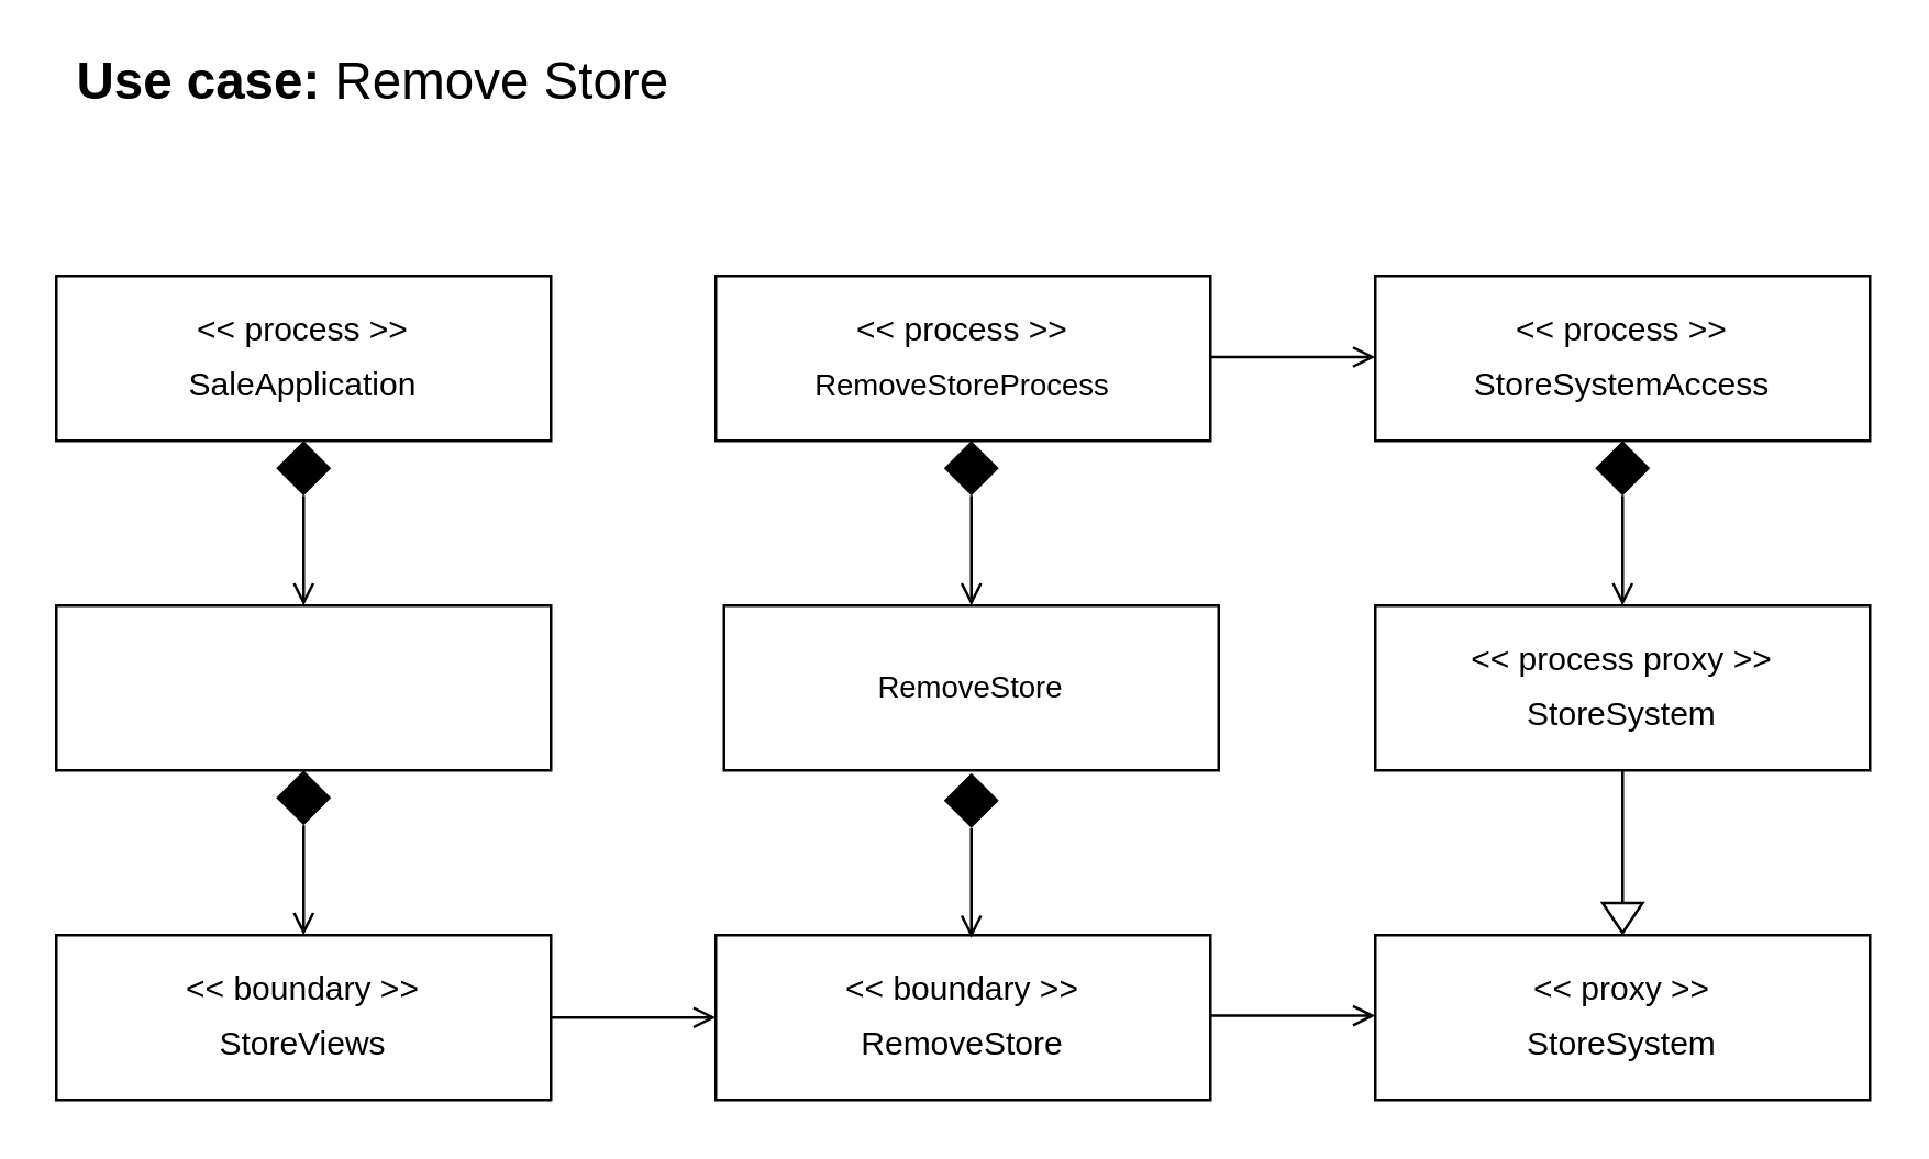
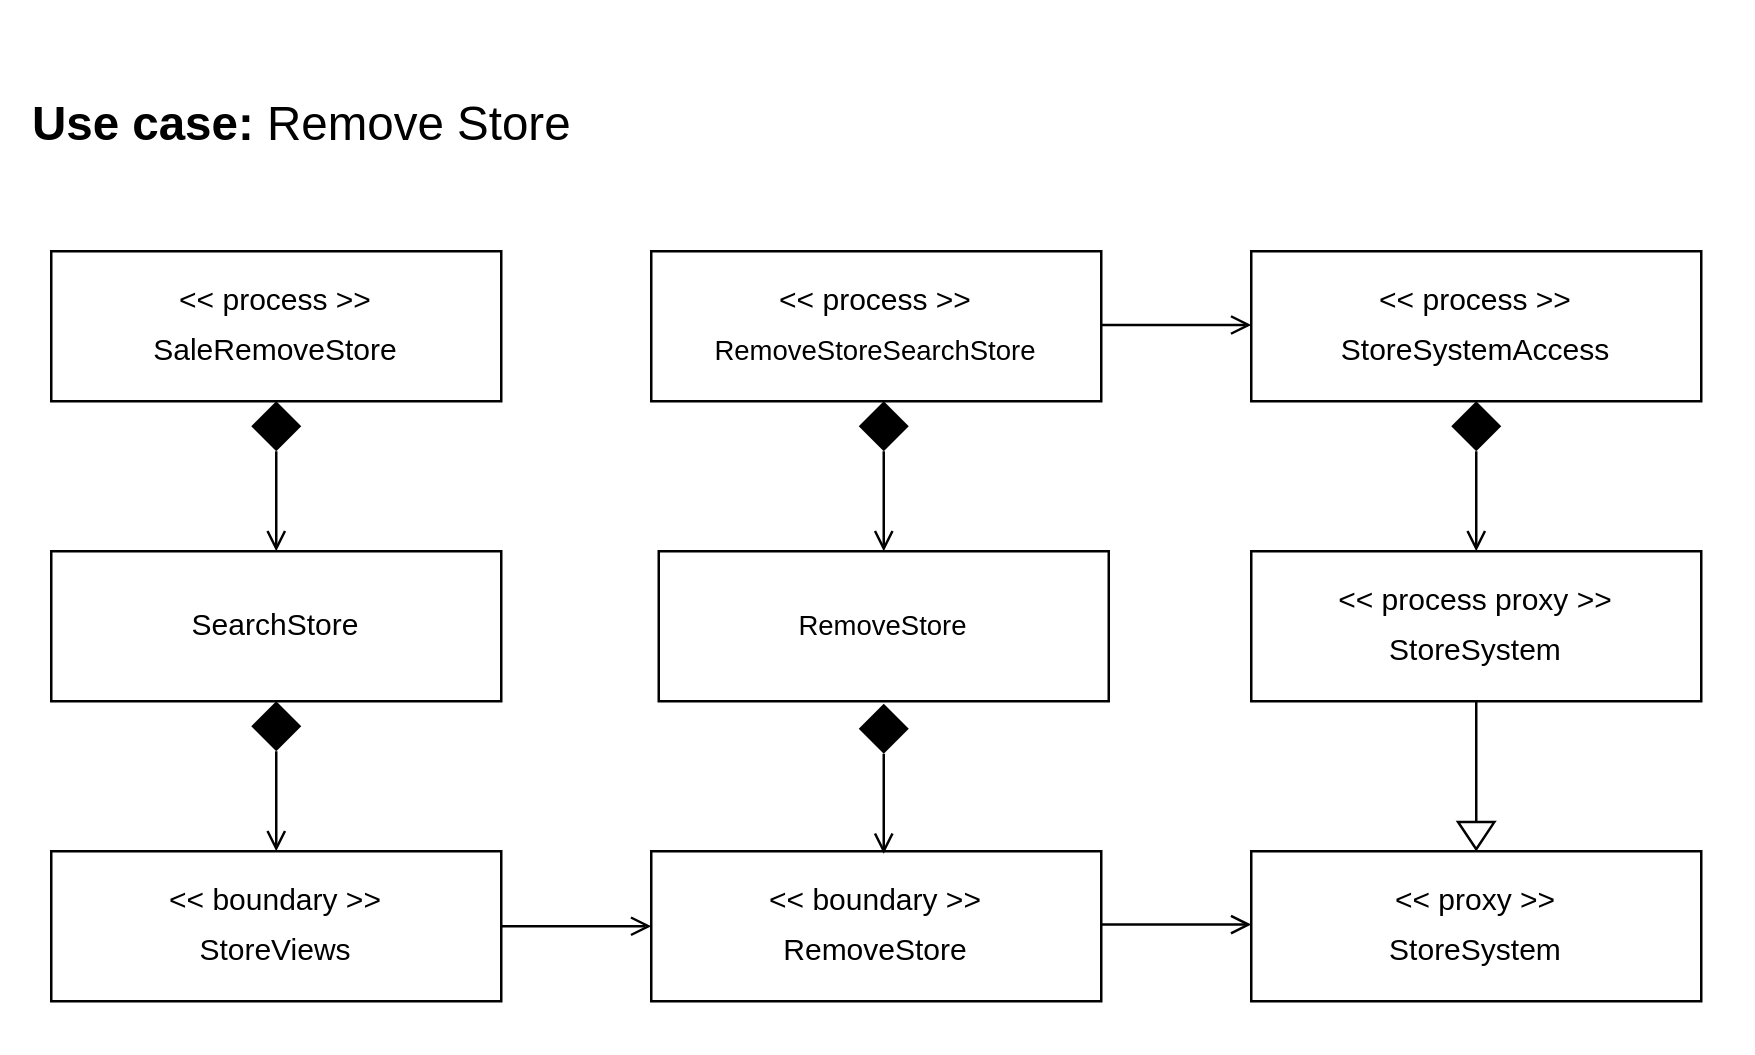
  <mxCell id="0" />
  <mxCell id="1" parent="0" />
  <mxCell id="2" value="" style="rounded=0;whiteSpace=wrap;html=1;" vertex="1" parent="1"><mxGeometry x="20" y="100" width="180" height="60" as="geometry" /></mxCell>
  <mxCell id="3" value="&amp;lt;&amp;lt; process &amp;gt;&amp;gt;" style="text;html=1;strokeColor=none;fillColor=none;align=center;verticalAlign=middle;whiteSpace=wrap;rounded=0;" vertex="1" parent="1"><mxGeometry x="20" y="110" width="180" height="20" as="geometry" /></mxCell>
- <mxCell id="4" value="&lt;span style=&quot;text-align: left&quot;&gt;Sale&lt;/span&gt;Application" style="text;html=1;strokeColor=none;fillColor=none;align=center;verticalAlign=middle;whiteSpace=wrap;rounded=0;" vertex="1" parent="1"><mxGeometry x="20" y="130" width="180" height="20" as="geometry" /></mxCell>
+ <mxCell id="4" value="&lt;span style=&quot;text-align: left&quot;&gt;Sale&lt;/span&gt;RemoveStore" style="text;html=1;strokeColor=none;fillColor=none;align=center;verticalAlign=middle;whiteSpace=wrap;rounded=0;" vertex="1" parent="1"><mxGeometry x="20" y="130" width="180" height="20" as="geometry" /></mxCell>
  <mxCell id="5" value="" style="rounded=0;whiteSpace=wrap;html=1;" vertex="1" parent="1"><mxGeometry x="20" y="220" width="180" height="60" as="geometry" /></mxCell>
+ <mxCell id="6" value="&lt;span style=&quot;background-color: rgb(255 , 255 , 255)&quot;&gt;&lt;font style=&quot;font-size: 12px&quot;&gt;SearchStore&lt;/font&gt;&lt;/span&gt;" style="text;html=1;strokeColor=none;fillColor=none;align=center;verticalAlign=middle;whiteSpace=wrap;rounded=0;" vertex="1" parent="1"><mxGeometry x="20" y="240" width="180" height="20" as="geometry" /></mxCell>
  <mxCell id="7" value="" style="rounded=0;whiteSpace=wrap;html=1;" vertex="1" parent="1"><mxGeometry x="20" y="340" width="180" height="60" as="geometry" /></mxCell>
  <mxCell id="8" value="&amp;lt;&amp;lt; boundary &amp;gt;&amp;gt;" style="text;html=1;strokeColor=none;fillColor=none;align=center;verticalAlign=middle;whiteSpace=wrap;rounded=0;" vertex="1" parent="1"><mxGeometry x="20" y="350" width="180" height="20" as="geometry" /></mxCell>
  <mxCell id="9" value="&lt;span style=&quot;background-color: rgb(255 , 255 , 255)&quot;&gt;StoreViews&lt;/span&gt;" style="text;html=1;strokeColor=none;fillColor=none;align=center;verticalAlign=middle;whiteSpace=wrap;rounded=0;" vertex="1" parent="1"><mxGeometry x="20" y="370" width="180" height="20" as="geometry" /></mxCell>
  <mxCell id="10" value="" style="rounded=0;whiteSpace=wrap;html=1;" vertex="1" parent="1"><mxGeometry x="260" y="340" width="180" height="60" as="geometry" /></mxCell>
  <mxCell id="11" value="&amp;lt;&amp;lt; boundary&amp;nbsp;&amp;gt;&amp;gt;" style="text;html=1;strokeColor=none;fillColor=none;align=center;verticalAlign=middle;whiteSpace=wrap;rounded=0;" vertex="1" parent="1"><mxGeometry x="260" y="350" width="180" height="20" as="geometry" /></mxCell>
  <mxCell id="12" value="&lt;span style=&quot;background-color: rgb(255 , 255 , 255)&quot;&gt;RemoveStore&lt;/span&gt;" style="text;html=1;strokeColor=none;fillColor=none;align=center;verticalAlign=middle;whiteSpace=wrap;rounded=0;" vertex="1" parent="1"><mxGeometry x="260" y="370" width="180" height="20" as="geometry" /></mxCell>
  <mxCell id="13" value="" style="rounded=0;whiteSpace=wrap;html=1;" vertex="1" parent="1"><mxGeometry x="500" y="340" width="180" height="60" as="geometry" /></mxCell>
  <mxCell id="14" value="&amp;lt;&amp;lt; proxy &amp;gt;&amp;gt;" style="text;html=1;strokeColor=none;fillColor=none;align=center;verticalAlign=middle;whiteSpace=wrap;rounded=0;" vertex="1" parent="1"><mxGeometry x="500" y="350" width="180" height="20" as="geometry" /></mxCell>
  <mxCell id="15" value="StoreSystem" style="text;html=1;strokeColor=none;fillColor=none;align=center;verticalAlign=middle;whiteSpace=wrap;rounded=0;" vertex="1" parent="1"><mxGeometry x="500" y="370" width="180" height="20" as="geometry" /></mxCell>
  <mxCell id="16" value="" style="rounded=0;whiteSpace=wrap;html=1;" vertex="1" parent="1"><mxGeometry x="500" y="220" width="180" height="60" as="geometry" /></mxCell>
  <mxCell id="17" value="&amp;lt;&amp;lt; process proxy &amp;gt;&amp;gt;" style="text;html=1;strokeColor=none;fillColor=none;align=center;verticalAlign=middle;whiteSpace=wrap;rounded=0;" vertex="1" parent="1"><mxGeometry x="500" y="230" width="180" height="20" as="geometry" /></mxCell>
  <mxCell id="18" value="StoreSystem" style="text;html=1;strokeColor=none;fillColor=none;align=center;verticalAlign=middle;whiteSpace=wrap;rounded=0;" vertex="1" parent="1"><mxGeometry x="500" y="250" width="180" height="20" as="geometry" /></mxCell>
  <mxCell id="19" value="" style="rounded=0;whiteSpace=wrap;html=1;" vertex="1" parent="1"><mxGeometry x="260" y="100" width="180" height="60" as="geometry" /></mxCell>
  <mxCell id="20" value="&amp;lt;&amp;lt; process &amp;gt;&amp;gt;" style="text;html=1;strokeColor=none;fillColor=none;align=center;verticalAlign=middle;whiteSpace=wrap;rounded=0;" vertex="1" parent="1"><mxGeometry x="260" y="110" width="180" height="20" as="geometry" /></mxCell>
- <mxCell id="21" value="&lt;span style=&quot;font-size: 11px ; background-color: rgb(255 , 255 , 255)&quot;&gt;RemoveStore&lt;/span&gt;&lt;span style=&quot;font-size: 11px ; background-color: rgb(255 , 255 , 255)&quot;&gt;Process&lt;/span&gt;" style="text;html=1;strokeColor=none;fillColor=none;align=center;verticalAlign=middle;whiteSpace=wrap;rounded=0;" vertex="1" parent="1"><mxGeometry x="260" y="130" width="180" height="20" as="geometry" /></mxCell>
+ <mxCell id="21" value="&lt;span style=&quot;font-size: 11px ; background-color: rgb(255 , 255 , 255)&quot;&gt;RemoveStore&lt;/span&gt;&lt;span style=&quot;font-size: 11px ; background-color: rgb(255 , 255 , 255)&quot;&gt;SearchStore&lt;/span&gt;" style="text;html=1;strokeColor=none;fillColor=none;align=center;verticalAlign=middle;whiteSpace=wrap;rounded=0;" vertex="1" parent="1"><mxGeometry x="260" y="130" width="180" height="20" as="geometry" /></mxCell>
  <mxCell id="22" style="edgeStyle=orthogonalEdgeStyle;rounded=0;orthogonalLoop=1;jettySize=auto;html=1;exitX=0.5;exitY=1;exitDx=0;exitDy=0;entryX=0.5;entryY=0;entryDx=0;entryDy=0;endArrow=open;endFill=0;" edge="1" parent="1" source="23" target="5"><mxGeometry relative="1" as="geometry" /></mxCell>
  <mxCell id="23" value="" style="rhombus;whiteSpace=wrap;html=1;fillColor=#000000;strokeColor=none;" vertex="1" parent="1"><mxGeometry x="100" y="160" width="20" height="20" as="geometry" /></mxCell>
  <mxCell id="24" style="edgeStyle=orthogonalEdgeStyle;rounded=0;orthogonalLoop=1;jettySize=auto;html=1;exitX=0.5;exitY=1;exitDx=0;exitDy=0;entryX=0.5;entryY=0;entryDx=0;entryDy=0;endArrow=open;endFill=0;" edge="1" parent="1" source="25"><mxGeometry relative="1" as="geometry"><mxPoint x="110" y="340" as="targetPoint" /></mxGeometry></mxCell>
  <mxCell id="25" value="" style="rhombus;whiteSpace=wrap;html=1;fillColor=#000000;strokeColor=none;" vertex="1" parent="1"><mxGeometry x="100" y="280" width="20" height="20" as="geometry" /></mxCell>
  <mxCell id="26" style="edgeStyle=orthogonalEdgeStyle;rounded=0;orthogonalLoop=1;jettySize=auto;html=1;exitX=0.5;exitY=1;exitDx=0;exitDy=0;endArrow=open;endFill=0;entryX=0.5;entryY=0;entryDx=0;entryDy=0;" edge="1" parent="1" source="27" target="39"><mxGeometry relative="1" as="geometry"><mxPoint x="353" y="220" as="targetPoint" /><mxPoint x="353" y="190" as="sourcePoint" /></mxGeometry></mxCell>
  <mxCell id="27" value="" style="rhombus;whiteSpace=wrap;html=1;fillColor=#000000;strokeColor=none;" vertex="1" parent="1"><mxGeometry x="343" y="160" width="20" height="20" as="geometry" /></mxCell>
  <mxCell id="28" style="edgeStyle=orthogonalEdgeStyle;rounded=0;orthogonalLoop=1;jettySize=auto;html=1;exitX=0.5;exitY=1;exitDx=0;exitDy=0;entryX=0.5;entryY=0;entryDx=0;entryDy=0;endArrow=open;endFill=0;" edge="1" parent="1" source="29" target="16"><mxGeometry relative="1" as="geometry"><mxPoint x="450" y="180" as="targetPoint" /></mxGeometry></mxCell>
  <mxCell id="29" value="" style="rhombus;whiteSpace=wrap;html=1;fillColor=#000000;strokeColor=none;" vertex="1" parent="1"><mxGeometry x="580" y="160" width="20" height="20" as="geometry" /></mxCell>
  <mxCell id="30" value="" style="endArrow=open;html=1;exitX=1;exitY=0;exitDx=0;exitDy=0;entryX=0;entryY=0;entryDx=0;entryDy=0;endFill=0;" edge="1" parent="1"><mxGeometry width="50" height="50" relative="1" as="geometry"><mxPoint x="200" y="370" as="sourcePoint" /><mxPoint x="260" y="370" as="targetPoint" /></mxGeometry></mxCell>
  <mxCell id="31" value="" style="endArrow=open;html=1;exitX=1;exitY=0;exitDx=0;exitDy=0;entryX=0;entryY=0;entryDx=0;entryDy=0;endFill=0;" edge="1" parent="1"><mxGeometry width="50" height="50" relative="1" as="geometry"><mxPoint x="440" y="369.31" as="sourcePoint" /><mxPoint x="500" y="369.31" as="targetPoint" /></mxGeometry></mxCell>
  <mxCell id="32" value="" style="endArrow=none;html=1;exitX=0.5;exitY=1;exitDx=0;exitDy=0;endFill=0;entryX=0;entryY=0.5;entryDx=0;entryDy=0;" edge="1" parent="1" source="16" target="33"><mxGeometry width="50" height="50" relative="1" as="geometry"><mxPoint x="230" y="160" as="sourcePoint" /><mxPoint x="590" y="330" as="targetPoint" /></mxGeometry></mxCell>
  <mxCell id="33" value="" style="triangle;whiteSpace=wrap;html=1;fillColor=#FFFFFF;rotation=90;strokeColor=#000000;" vertex="1" parent="1"><mxGeometry x="584.54" y="326.44" width="10.92" height="14.56" as="geometry" /></mxCell>
- <mxCell id="34" value="&lt;font style=&quot;font-size: 19px&quot;&gt;&lt;b&gt;Use case:&lt;/b&gt;&amp;nbsp;Remove Store&lt;/font&gt;" style="text;html=1;align=center;verticalAlign=middle;resizable=0;points=[];autosize=1;" vertex="1" parent="1"><mxGeometry x="20" y="20" width="230" height="20" as="geometry" /></mxCell>
+ <mxCell id="34" value="&lt;font style=&quot;font-size: 19px&quot;&gt;&lt;b&gt;Use case:&lt;/b&gt;&amp;nbsp;Remove Store&lt;/font&gt;" style="text;html=1;align=center;verticalAlign=middle;resizable=0;points=[];autosize=1;" vertex="1" parent="1"><mxGeometry x="5" y="40" width="230" height="20" as="geometry" /></mxCell>
  <mxCell id="35" value="" style="rounded=0;whiteSpace=wrap;html=1;" vertex="1" parent="1"><mxGeometry x="500" y="100" width="180" height="60" as="geometry" /></mxCell>
  <mxCell id="36" value="&amp;lt;&amp;lt; process &amp;gt;&amp;gt;" style="text;html=1;strokeColor=none;fillColor=none;align=center;verticalAlign=middle;whiteSpace=wrap;rounded=0;" vertex="1" parent="1"><mxGeometry x="500" y="110" width="180" height="20" as="geometry" /></mxCell>
  <mxCell id="37" value="StoreSystemAccess" style="text;html=1;strokeColor=none;fillColor=none;align=center;verticalAlign=middle;whiteSpace=wrap;rounded=0;" vertex="1" parent="1"><mxGeometry x="500" y="130" width="180" height="20" as="geometry" /></mxCell>
  <mxCell id="38" value="" style="endArrow=open;html=1;exitX=1;exitY=0;exitDx=0;exitDy=0;entryX=0;entryY=0;entryDx=0;entryDy=0;endFill=0;" edge="1" parent="1"><mxGeometry width="50" height="50" relative="1" as="geometry"><mxPoint x="440" y="129.5" as="sourcePoint" /><mxPoint x="500" y="129.5" as="targetPoint" /></mxGeometry></mxCell>
  <mxCell id="39" value="" style="rounded=0;whiteSpace=wrap;html=1;" vertex="1" parent="1"><mxGeometry x="263" y="220" width="180" height="60" as="geometry" /></mxCell>
  <mxCell id="40" value="&lt;span style=&quot;font-size: 11px ; background-color: rgb(255 , 255 , 255)&quot;&gt;RemoveStore&lt;/span&gt;" style="text;html=1;strokeColor=none;fillColor=none;align=center;verticalAlign=middle;whiteSpace=wrap;rounded=0;" vertex="1" parent="1"><mxGeometry x="263" y="240" width="180" height="20" as="geometry" /></mxCell>
  <mxCell id="41" style="edgeStyle=orthogonalEdgeStyle;rounded=0;orthogonalLoop=1;jettySize=auto;html=1;exitX=0.5;exitY=1;exitDx=0;exitDy=0;endArrow=open;endFill=0;entryX=0.5;entryY=0;entryDx=0;entryDy=0;" edge="1" parent="1" source="42"><mxGeometry relative="1" as="geometry"><mxPoint x="353" y="341" as="targetPoint" /><mxPoint x="353" y="311" as="sourcePoint" /></mxGeometry></mxCell>
  <mxCell id="42" value="" style="rhombus;whiteSpace=wrap;html=1;fillColor=#000000;strokeColor=none;" vertex="1" parent="1"><mxGeometry x="343" y="281" width="20" height="20" as="geometry" /></mxCell>
